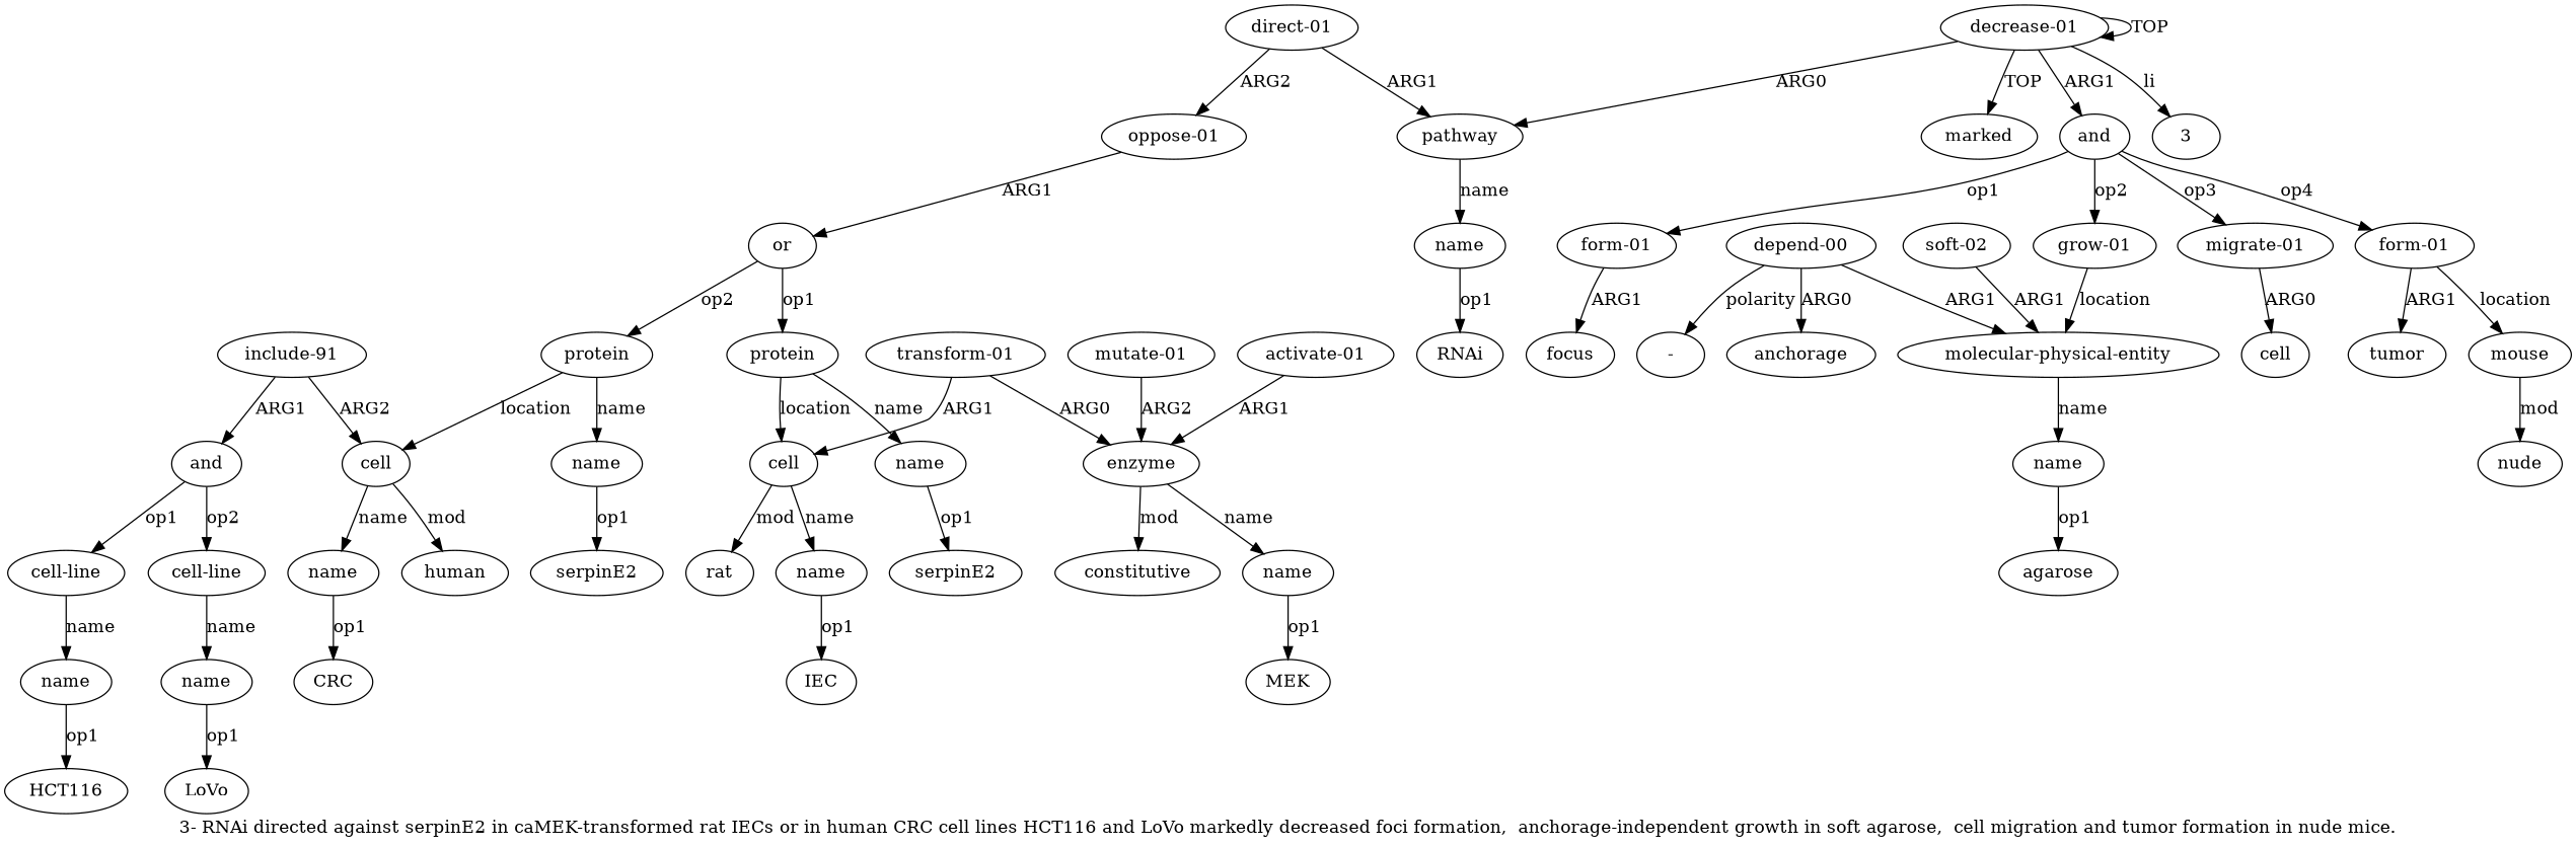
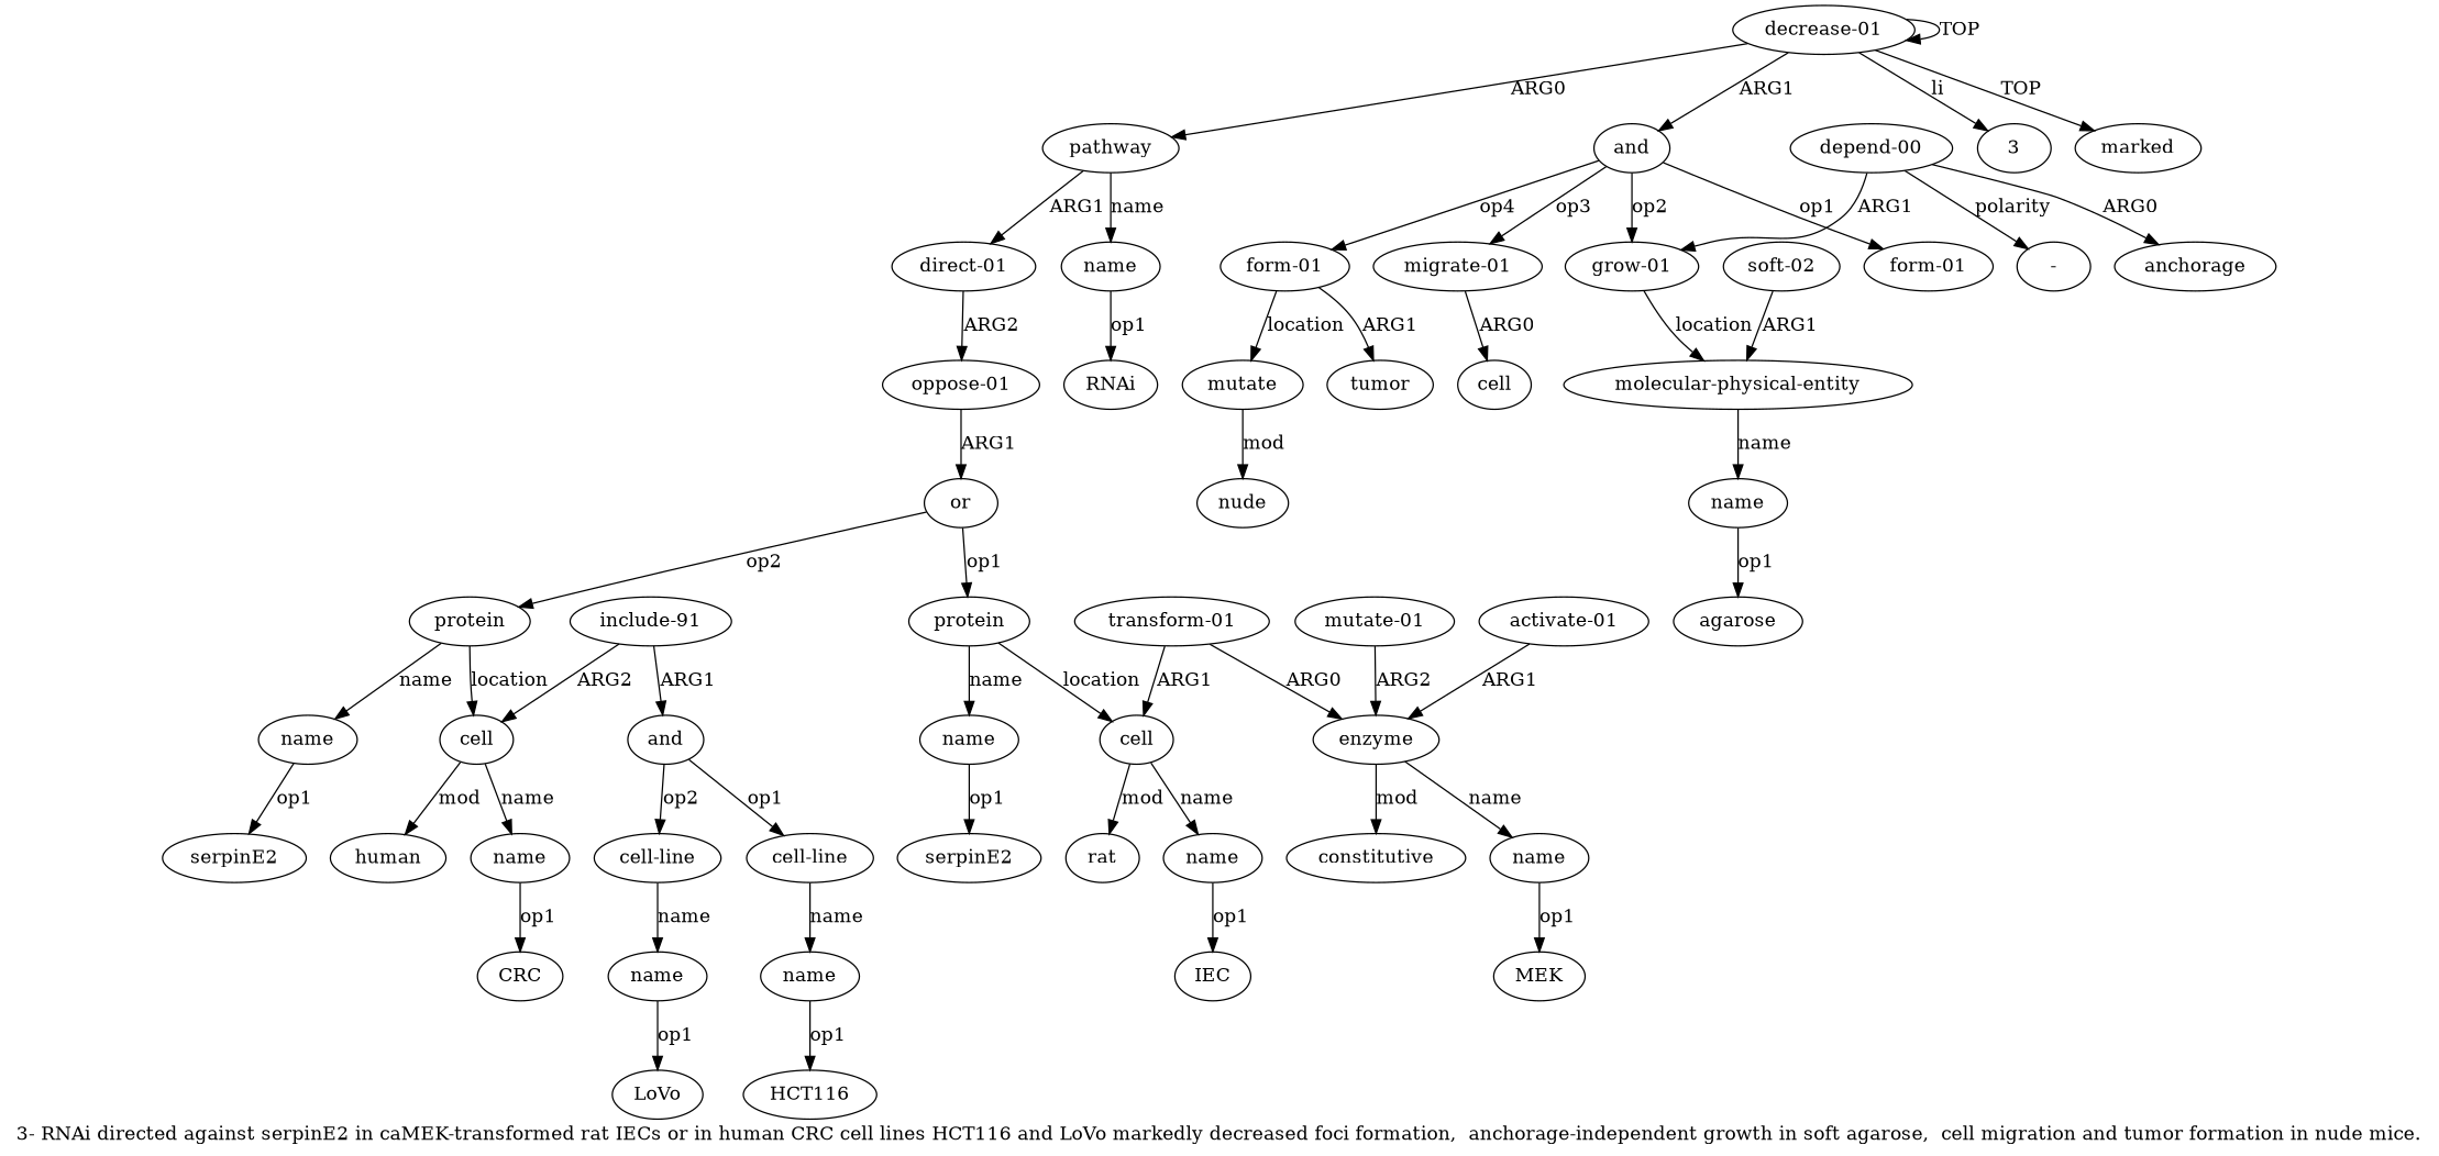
  digraph {
    label="3- RNAi directed against serpinE2 in caMEK-transformed rat IECs or in human CRC cell lines HCT116 and LoVo markedly decreased foci formation,  anchorage-independent growth in soft agarose,  cell migration and tumor formation in nude mice."
    node [color=black gold_ind=-1 gold_label=name test_ind=-1 test_label=name]
    edge [color=black gold_label=op1 test_label=op1]
    n1 [gold_ind=20 label=name test_ind=20]
    n2 [gold_label=CRC label=CRC test_label=CRC]
    n3 [gold_ind=21 gold_label="include-91" label="include-91" test_ind=21 test_label="include-91"]
    n4 [gold_ind=22 gold_label=and label=and test_ind=22 test_label=and]
    n5 [gold_ind=19 gold_label=cell label=cell test_ind=19 test_label=cell]
    n6 [gold_ind=23 gold_label="cell-line" label="cell-line" test_ind=23 test_label="cell-line"]
    n7 [gold_ind=25 gold_label="cell-line" label="cell-line" test_ind=25 test_label="cell-line"]
    n8 [gold_ind=27 gold_label=human label=human test_ind=27 test_label=human]
    n9 [gold_ind=24 label=name test_ind=24]
    n10 [gold_ind=26 label=name test_ind=26]
    n11 [gold_label=HCT116 label=HCT116 test_label=HCT116]
    n12 [gold_label=LoVo label=LoVo test_label=LoVo]
    n13 [gold_ind=28 gold_label=and label=and test_ind=28 test_label=and]
    n14 [gold_ind=29 gold_label="form-01" label="form-01" test_ind=29 test_label="form-01"]
    n15 [gold_ind=31 gold_label="grow-01" label="grow-01" test_ind=31 test_label="grow-01"]
    n16 [gold_ind=37 gold_label="migrate-01" label="migrate-01" test_ind=37 test_label="migrate-01"]
    n17 [gold_ind=39 gold_label="form-01" label="form-01" test_ind=39 test_label="form-01"]
-   n18 [gold_ind=30 gold_label=focus label=focus test_ind=30 test_label=focus]
    n19 [gold_ind=34 gold_label="molecular-physical-entity" label="molecular-physical-entity" test_ind=34 test_label="molecular-physical-entity"]
    n20 [gold_ind=38 gold_label=cell label=cell test_ind=38 test_label=cell]
    n21 [gold_ind=40 gold_label=tumor label=tumor test_ind=40 test_label=tumor]
-   n22 [gold_ind=41 gold_label=mouse label=mouse test_ind=41 test_label=mouse]
+   n22 [gold_ind=41 gold_label=mouse label=mutate test_ind=41 test_label=mouse]
    n23 [gold_ind=35 label=name test_ind=35]
    n24 [gold_ind=42 gold_label=nude label=nude test_ind=42 test_label=nude]
    n25 [gold_label=agarose label=agarose test_label=agarose]
    n26 [gold_label="-" label="-" test_label="-"]
    n27 [gold_ind=36 gold_label="soft-02" label="soft-02" test_ind=36 test_label="soft-02"]
    n28 [gold_ind=33 gold_label=anchorage label=anchorage test_ind=33 test_label=anchorage]
    n29 [gold_label=IEC label=IEC test_label=IEC]
    n30 [gold_label=MEK label=MEK test_label=MEK]
    n31 [gold_label=3 label=3 test_label=3]
    n32 [gold_ind=32 gold_label="depend-01" label="depend-00" test_ind=32 test_label="depend-01"]
    n33 [gold_ind=15 gold_label=constitutive label=constitutive test_ind=15 test_label=constitutive]
    n34 [gold_ind=14 gold_label="mutate-01" label="mutate-01" test_ind=14 test_label="mutate-01"]
    n35 [gold_ind=12 gold_label=enzyme label=enzyme test_ind=12 test_label=enzyme]
    n36 [gold_ind=13 label=name test_ind=13]
    n37 [gold_ind=17 gold_label=protein label=protein test_ind=17 test_label=protein]
    n38 [gold_ind=18 label=name test_ind=18]
    n39 [gold_label=serpinE2 label=serpinE2 test_label=serpinE2]
    n40 [gold_ind=16 gold_label="activate-01" label="activate-01" test_ind=16 test_label="activate-01"]
    n41 [gold_ind=11 gold_label="transform-01" label="transform-01" test_ind=11 test_label="transform-01"]
    n42 [gold_ind=8 gold_label=cell label=cell test_ind=8 test_label=cell]
    n43 [gold_ind=10 gold_label=rat label=rat test_ind=10 test_label=rat]
    n44 [gold_ind=9 label=name test_ind=9]
    n45 [gold_ind=1 gold_label=pathway label=pathway test_ind=1 test_label=pathway]
    n46 [gold_ind=2 label=name test_ind=2]
    n47 [gold_label=RNAi label=RNAi test_label=RNAi]
    n48 [gold_ind=0 gold_label="decrease-01" label="decrease-01" test_ind=0 test_label="decrease-01"]
    n49 [gold_ind=43 gold_label=marked label=marked test_ind=43 test_label=marked]
    n50 [gold_ind=3 gold_label="direct-01" label="direct-01" test_ind=3 test_label="direct-01"]
    n51 [gold_ind=4 gold_label="oppose-01" label="oppose-01" test_ind=4 test_label="oppose-01"]
    n52 [gold_ind=5 gold_label=or label=or test_ind=5 test_label=or]
    n53 [gold_ind=6 gold_label=protein label=protein test_ind=6 test_label=protein]
    n54 [gold_ind=7 label=name test_ind=7]
    n55 [gold_label=serpinE2 label=serpinE2 test_label=serpinE2]
    n1 -> n2 [label=op1]
    n3 -> n4 [gold_label=ARG1 label=ARG1 test_label=ARG1]
    n3 -> n5 [gold_label=ARG2 label=ARG2 test_label=ARG2]
    n4 -> n6 [label=op1]
    n4 -> n7 [gold_label=op2 label=op2 test_label=op2]
    n5 -> n1 [gold_label=name label=name test_label=name]
    n5 -> n8 [gold_label=mod label=mod test_label=mod]
    n6 -> n9 [gold_label=name label=name test_label=name]
    n7 -> n10 [gold_label=name label=name test_label=name]
    n9 -> n11 [label=op1]
    n10 -> n12 [label=op1]
    n13 -> n14 [label=op1]
    n13 -> n15 [gold_label=op2 label=op2 test_label=op2]
    n13 -> n16 [gold_label=op3 label=op3 test_label=op3]
    n13 -> n17 [gold_label=op4 label=op4 test_label=op4]
-   n14 -> n18 [gold_label=ARG1 label=ARG1 test_label=ARG1]
    n15 -> n19 [gold_label=location label=location test_label=location]
    n16 -> n20 [gold_label=ARG0 label=ARG0 test_label=ARG0]
    n17 -> n21 [gold_label=ARG1 label=ARG1 test_label=ARG1]
    n17 -> n22 [gold_label=location label=location test_label=location]
    n19 -> n23 [gold_label=name label=name test_label=name]
    n22 -> n24 [gold_label=mod label=mod test_label=mod]
    n23 -> n25 [label=op1]
    n27 -> n19 [gold_label=ARG1 label=ARG1 test_label=ARG1]
-   n32 -> n19 [gold_label=ARG1 label=ARG1 test_label=ARG1]
+   n32 -> n15 [gold_label=ARG1 label=ARG1 test_label=ARG1]
    n32 -> n26 [gold_label=polarity label=polarity test_label=polarity]
    n32 -> n28 [gold_label=ARG0 label=ARG0 test_label=ARG0]
    n34 -> n35 [gold_label=ARG2 label=ARG2 test_label=ARG2]
    n35 -> n33 [gold_label=mod label=mod test_label=mod]
    n35 -> n36 [gold_label=name label=name test_label=name]
    n36 -> n30 [label=op1]
    n37 -> n5 [gold_label=location label=location test_label=location]
    n37 -> n38 [gold_label=name label=name test_label=name]
    n38 -> n39 [label=op1]
    n40 -> n35 [gold_label=ARG1 label=ARG1 test_label=ARG1]
    n41 -> n35 [gold_label=ARG0 label=ARG0 test_label=ARG0]
    n41 -> n42 [gold_label=ARG1 label=ARG1 test_label=ARG1]
    n42 -> n43 [gold_label=mod label=mod test_label=mod]
    n42 -> n44 [gold_label=name label=name test_label=name]
    n44 -> n29 [label=op1]
    n45 -> n46 [gold_label=name label=name test_label=name]
    n46 -> n47 [label=op1]
    n48 -> n13 [gold_label=ARG1 label=ARG1 test_label=ARG1]
    n48 -> n31 [gold_label=li label=li test_label=li]
    n48 -> n45 [gold_label=ARG0 label=ARG0 test_label=ARG0]
    n48 -> n48 [gold_label=TOP label=TOP test_label=TOP]
    n48 -> n49 [gold_label=manner label=TOP test_label=manner]
-   n50 -> n45 [gold_label=ARG1 label=ARG1 test_label=ARG1]
+   n45 -> n50 [gold_label=ARG1 label=ARG1 test_label=ARG1]
    n50 -> n51 [gold_label=ARG2 label=ARG2 test_label=ARG2]
    n51 -> n52 [gold_label=ARG1 label=ARG1 test_label=ARG1]
    n52 -> n37 [gold_label=op2 label=op2 test_label=op2]
    n52 -> n53 [label=op1]
    n53 -> n42 [gold_label=location label=location test_label=location]
    n53 -> n54 [gold_label=name label=name test_label=name]
    n54 -> n55 [label=op1]
  }
